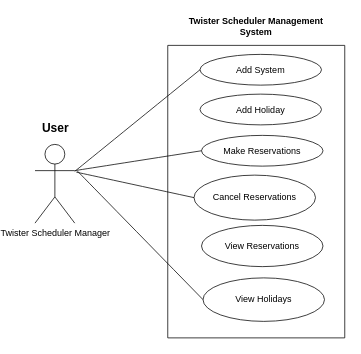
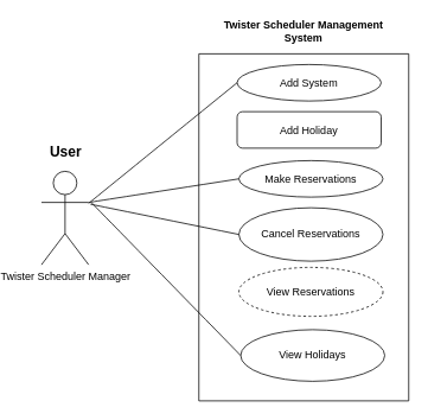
  <mxCell id="0" />
  <mxCell id="1" parent="0" />
  <mxCell id="2" value="Twister Scheduler Manager" style="shape=umlActor;verticalLabelPosition=bottom;verticalAlign=top;html=1;outlineConnect=0;" parent="1" vertex="1"><mxGeometry x="20" y="192" width="53" height="105" as="geometry" /></mxCell>
  <mxCell id="3" value="" style="swimlane;startSize=0;" parent="1" vertex="1"><mxGeometry x="197" y="60" width="236" height="390" as="geometry" /></mxCell>
  <mxCell id="4" value="Make Reservations" style="ellipse;whiteSpace=wrap;html=1;" parent="3" vertex="1"><mxGeometry x="45" y="120" width="162" height="41" as="geometry" /></mxCell>
- <mxCell id="5" value="Cancel Reservations" style="ellipse;whiteSpace=wrap;html=1;" parent="3" vertex="1"><mxGeometry x="35" y="173" width="162" height="60" as="geometry" /></mxCell>
- <mxCell id="6" value="View Reservations" style="ellipse;whiteSpace=wrap;html=1;" parent="3" vertex="1"><mxGeometry x="45" y="240" width="162" height="55" as="geometry" /></mxCell>
+ <mxCell id="5" value="Cancel Reservations" style="ellipse;whiteSpace=wrap;html=1;" parent="3" vertex="1"><mxGeometry x="45" y="173" width="162" height="60" as="geometry" /></mxCell>
+ <mxCell id="6" value="View Reservations" style="ellipse;whiteSpace=wrap;html=1;dashed=1;" parent="3" vertex="1"><mxGeometry x="45" y="240" width="162" height="55" as="geometry" /></mxCell>
  <mxCell id="7" value="View Holidays" style="ellipse;whiteSpace=wrap;html=1;" parent="3" vertex="1"><mxGeometry x="47" y="310" width="162" height="58" as="geometry" /></mxCell>
  <mxCell id="8" value="Add System" style="ellipse;whiteSpace=wrap;html=1;" parent="3" vertex="1"><mxGeometry x="43" y="12" width="162" height="41" as="geometry" /></mxCell>
- <mxCell id="9" value="Add Holiday" style="ellipse;whiteSpace=wrap;html=1;" parent="3" vertex="1"><mxGeometry x="43" y="65" width="162" height="41" as="geometry" /></mxCell>
+ <mxCell id="9" value="Add Holiday" style="whiteSpace=wrap;html=1;rounded=1;" parent="3" vertex="1"><mxGeometry x="43" y="65" width="162" height="41" as="geometry" /></mxCell>
  <mxCell id="10" value="&lt;b&gt;User&lt;/b&gt;" style="text;html=1;align=center;verticalAlign=middle;resizable=0;points=[];autosize=1;strokeColor=none;fillColor=none;fontSize=16;" parent="1" vertex="1"><mxGeometry x="20" y="154" width="54" height="31" as="geometry" /></mxCell>
  <mxCell id="11" value="" style="endArrow=none;html=1;rounded=0;fontSize=12;startSize=8;endSize=8;curved=1;entryX=0;entryY=0.5;entryDx=0;entryDy=0;" parent="1" target="8" edge="1"><mxGeometry width="50" height="50" relative="1" as="geometry"><mxPoint x="73" y="228" as="sourcePoint" /><mxPoint x="123" y="178" as="targetPoint" /></mxGeometry></mxCell>
  <mxCell id="12" value="" style="endArrow=none;html=1;rounded=0;fontSize=12;startSize=8;endSize=8;curved=1;entryX=0;entryY=0.5;entryDx=0;entryDy=0;" parent="1" target="4" edge="1"><mxGeometry width="50" height="50" relative="1" as="geometry"><mxPoint x="73" y="227" as="sourcePoint" /><mxPoint x="162" y="207" as="targetPoint" /></mxGeometry></mxCell>
  <mxCell id="13" value="" style="endArrow=none;html=1;rounded=0;fontSize=12;startSize=8;endSize=8;curved=1;entryX=0;entryY=0.5;entryDx=0;entryDy=0;" parent="1" target="5" edge="1"><mxGeometry width="50" height="50" relative="1" as="geometry"><mxPoint x="75" y="229" as="sourcePoint" /><mxPoint x="182" y="232" as="targetPoint" /></mxGeometry></mxCell>
  <mxCell id="14" value="" style="endArrow=none;html=1;rounded=0;fontSize=12;startSize=8;endSize=8;curved=1;entryX=0;entryY=0.5;entryDx=0;entryDy=0;" parent="1" target="7" edge="1"><mxGeometry width="50" height="50" relative="1" as="geometry"><mxPoint x="76" y="227" as="sourcePoint" /><mxPoint x="175" y="325" as="targetPoint" /></mxGeometry></mxCell>
  <mxCell id="15" value="&lt;b&gt;Twister Scheduler Management System&lt;/b&gt;" style="text;html=1;align=center;verticalAlign=middle;whiteSpace=wrap;rounded=0;" parent="1" vertex="1"><mxGeometry x="210" y="20" width="210" height="30" as="geometry" /></mxCell>
